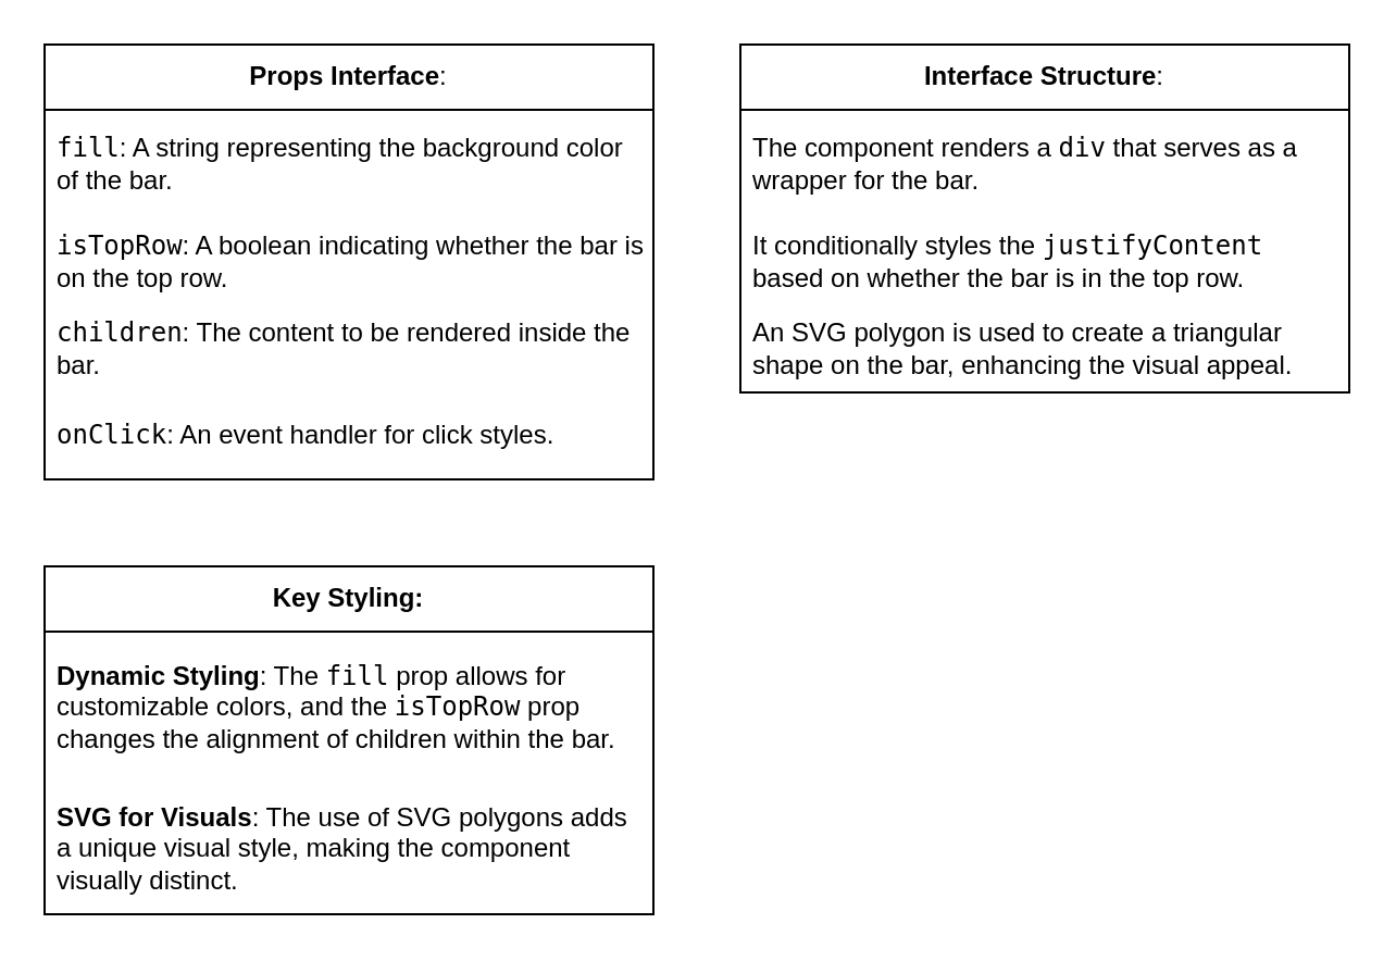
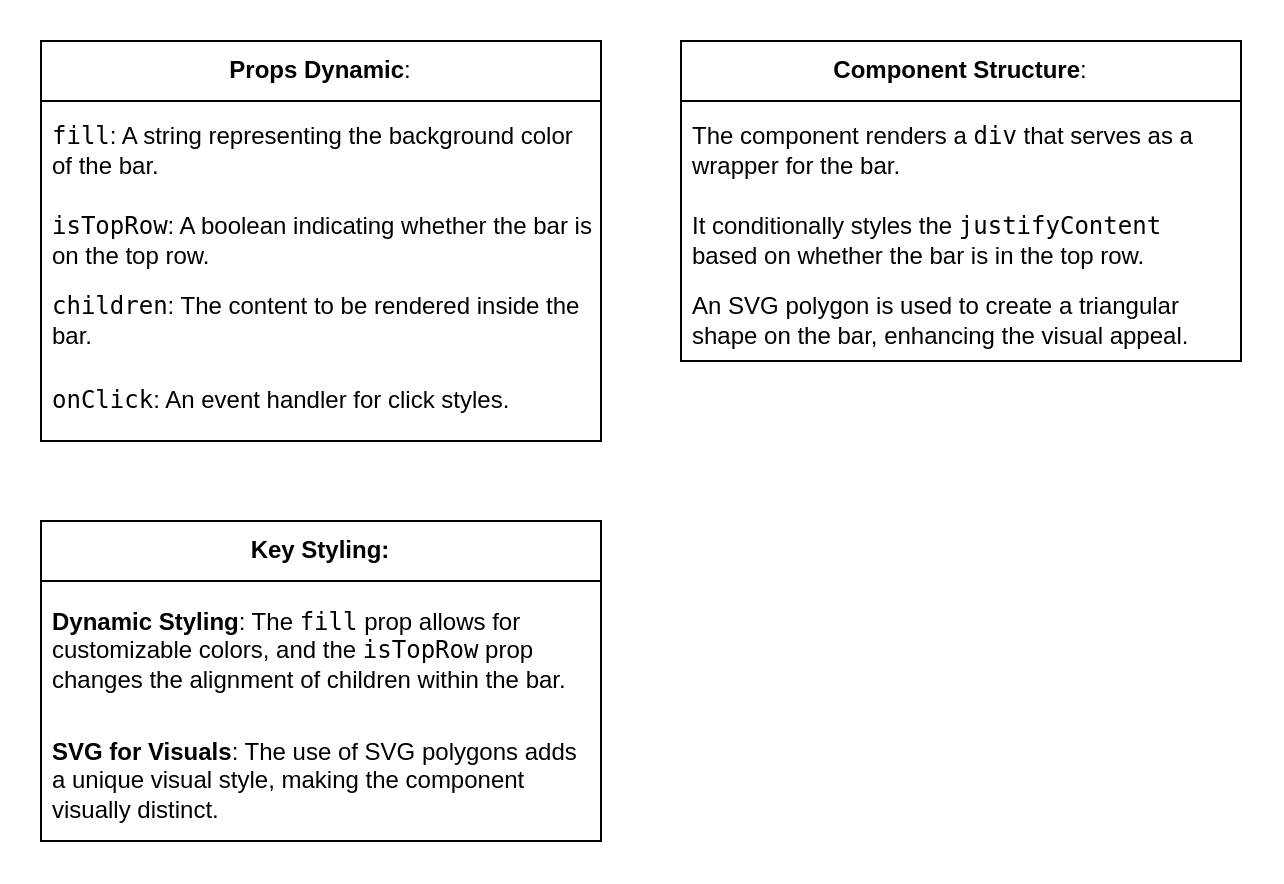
  <mxCell id="0" />
  <mxCell id="1" parent="0" />
- <mxCell id="2" value="&lt;strong&gt;Props Interface&lt;/strong&gt;:" style="swimlane;fontStyle=0;childLayout=stackLayout;horizontal=1;startSize=30;horizontalStack=0;resizeParent=1;resizeParentMax=0;resizeLast=0;collapsible=1;marginBottom=0;whiteSpace=wrap;html=1;" vertex="1" parent="1"><mxGeometry x="20" y="20" width="280" height="200" as="geometry" /></mxCell>
+ <mxCell id="2" value="&lt;strong&gt;Props Dynamic&lt;/strong&gt;:" style="swimlane;fontStyle=0;childLayout=stackLayout;horizontal=1;startSize=30;horizontalStack=0;resizeParent=1;resizeParentMax=0;resizeLast=0;collapsible=1;marginBottom=0;whiteSpace=wrap;html=1;" vertex="1" parent="1"><mxGeometry x="20" y="20" width="280" height="200" as="geometry" /></mxCell>
  <mxCell id="3" value="&lt;code&gt;fill&lt;/code&gt;: A string representing the background color of the bar." style="text;strokeColor=none;fillColor=none;align=left;verticalAlign=middle;spacingLeft=4;spacingRight=4;overflow=hidden;points=[[0,0.5],[1,0.5]];portConstraint=eastwest;rotatable=0;whiteSpace=wrap;html=1;" vertex="1" parent="2"><mxGeometry y="30" width="280" height="50" as="geometry" /></mxCell>
  <mxCell id="4" value="&lt;code&gt;isTopRow&lt;/code&gt;: A boolean indicating whether the bar is on the top row." style="text;strokeColor=none;fillColor=none;align=left;verticalAlign=middle;spacingLeft=4;spacingRight=4;overflow=hidden;points=[[0,0.5],[1,0.5]];portConstraint=eastwest;rotatable=0;whiteSpace=wrap;html=1;" vertex="1" parent="2"><mxGeometry y="80" width="280" height="40" as="geometry" /></mxCell>
  <mxCell id="5" value="&lt;code&gt;children&lt;/code&gt;: The content to be rendered inside the bar." style="text;strokeColor=none;fillColor=none;align=left;verticalAlign=middle;spacingLeft=4;spacingRight=4;overflow=hidden;points=[[0,0.5],[1,0.5]];portConstraint=eastwest;rotatable=0;whiteSpace=wrap;html=1;" vertex="1" parent="2"><mxGeometry y="120" width="280" height="40" as="geometry" /></mxCell>
  <mxCell id="6" value="&lt;code&gt;onClick&lt;/code&gt;: An event handler for click styles." style="text;strokeColor=none;fillColor=none;align=left;verticalAlign=middle;spacingLeft=4;spacingRight=4;overflow=hidden;points=[[0,0.5],[1,0.5]];portConstraint=eastwest;rotatable=0;whiteSpace=wrap;html=1;" vertex="1" parent="2"><mxGeometry y="160" width="280" height="40" as="geometry" /></mxCell>
- <mxCell id="7" value="&lt;strong&gt;Interface Structure&lt;/strong&gt;:" style="swimlane;fontStyle=0;childLayout=stackLayout;horizontal=1;startSize=30;horizontalStack=0;resizeParent=1;resizeParentMax=0;resizeLast=0;collapsible=1;marginBottom=0;whiteSpace=wrap;html=1;" vertex="1" parent="1"><mxGeometry x="340" y="20" width="280" height="160" as="geometry" /></mxCell>
+ <mxCell id="7" value="&lt;strong&gt;Component Structure&lt;/strong&gt;:" style="swimlane;fontStyle=0;childLayout=stackLayout;horizontal=1;startSize=30;horizontalStack=0;resizeParent=1;resizeParentMax=0;resizeLast=0;collapsible=1;marginBottom=0;whiteSpace=wrap;html=1;" vertex="1" parent="1"><mxGeometry x="340" y="20" width="280" height="160" as="geometry" /></mxCell>
  <mxCell id="8" value="The component renders a &lt;code&gt;div&lt;/code&gt; that serves as a wrapper for the bar." style="text;strokeColor=none;fillColor=none;align=left;verticalAlign=middle;spacingLeft=4;spacingRight=4;overflow=hidden;points=[[0,0.5],[1,0.5]];portConstraint=eastwest;rotatable=0;whiteSpace=wrap;html=1;" vertex="1" parent="7"><mxGeometry y="30" width="280" height="50" as="geometry" /></mxCell>
  <mxCell id="9" value="It conditionally styles the &lt;code&gt;justifyContent&lt;/code&gt; based on whether the bar is in the top row." style="text;strokeColor=none;fillColor=none;align=left;verticalAlign=middle;spacingLeft=4;spacingRight=4;overflow=hidden;points=[[0,0.5],[1,0.5]];portConstraint=eastwest;rotatable=0;whiteSpace=wrap;html=1;" vertex="1" parent="7"><mxGeometry y="80" width="280" height="40" as="geometry" /></mxCell>
  <mxCell id="10" value="An SVG polygon is used to create a triangular shape on the bar, enhancing the visual appeal." style="text;strokeColor=none;fillColor=none;align=left;verticalAlign=middle;spacingLeft=4;spacingRight=4;overflow=hidden;points=[[0,0.5],[1,0.5]];portConstraint=eastwest;rotatable=0;whiteSpace=wrap;html=1;" vertex="1" parent="7"><mxGeometry y="120" width="280" height="40" as="geometry" /></mxCell>
  <mxCell id="11" value="&lt;b&gt;Key Styling:&lt;/b&gt;" style="swimlane;fontStyle=0;childLayout=stackLayout;horizontal=1;startSize=30;horizontalStack=0;resizeParent=1;resizeParentMax=0;resizeLast=0;collapsible=1;marginBottom=0;whiteSpace=wrap;html=1;" vertex="1" parent="1"><mxGeometry x="20" y="260" width="280" height="160" as="geometry" /></mxCell>
  <mxCell id="12" value="&lt;strong&gt;Dynamic Styling&lt;/strong&gt;: The &lt;code&gt;fill&lt;/code&gt; prop allows for customizable colors, and the &lt;code&gt;isTopRow&lt;/code&gt; prop changes the alignment of children within the bar." style="text;strokeColor=none;fillColor=none;align=left;verticalAlign=middle;spacingLeft=4;spacingRight=4;overflow=hidden;points=[[0,0.5],[1,0.5]];portConstraint=eastwest;rotatable=0;whiteSpace=wrap;html=1;" vertex="1" parent="11"><mxGeometry y="30" width="280" height="70" as="geometry" /></mxCell>
  <mxCell id="13" value="&lt;strong&gt;SVG for Visuals&lt;/strong&gt;: The use of SVG polygons adds a unique visual style, making the component visually distinct." style="text;strokeColor=none;fillColor=none;align=left;verticalAlign=middle;spacingLeft=4;spacingRight=4;overflow=hidden;points=[[0,0.5],[1,0.5]];portConstraint=eastwest;rotatable=0;whiteSpace=wrap;html=1;" vertex="1" parent="11"><mxGeometry y="100" width="280" height="60" as="geometry" /></mxCell>
